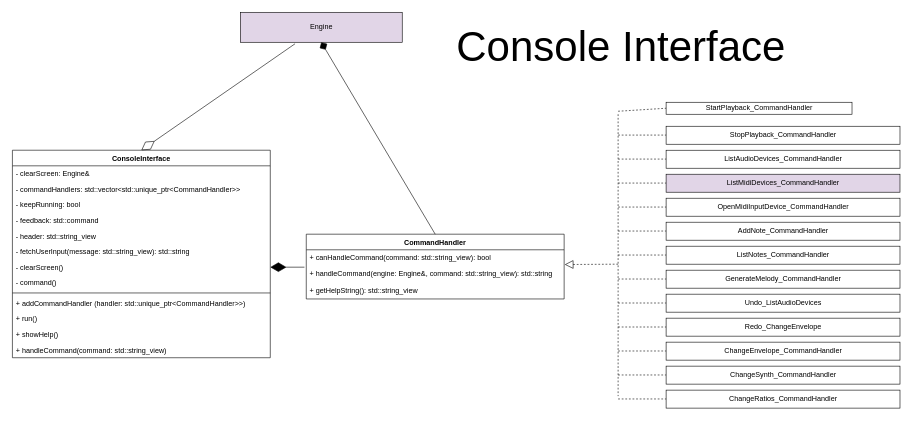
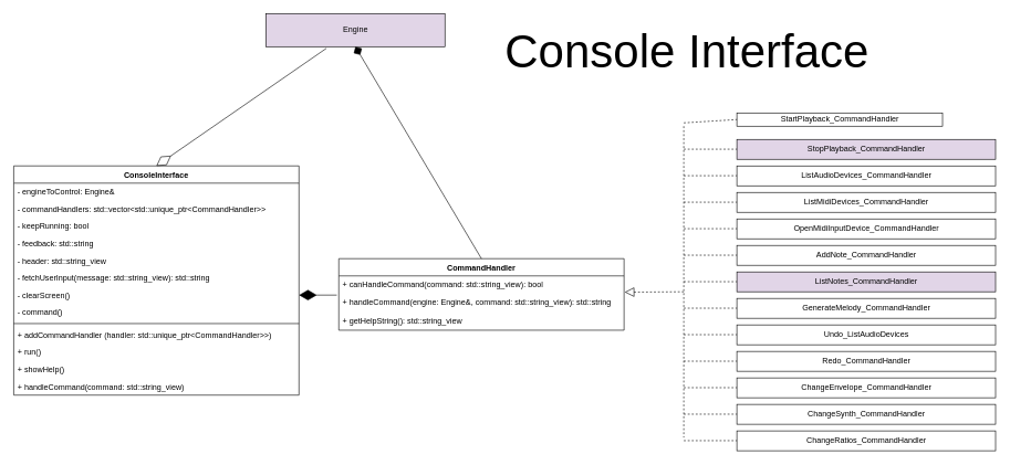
  <mxCell id="0" />
  <mxCell id="1" parent="0" />
  <mxCell id="2" value="ConsoleInterface" style="swimlane;fontStyle=1;align=center;verticalAlign=top;childLayout=stackLayout;horizontal=1;startSize=26;horizontalStack=0;resizeParent=1;resizeParentMax=0;resizeLast=0;collapsible=1;marginBottom=0;" vertex="1" parent="1"><mxGeometry x="20" y="250" width="430" height="346" as="geometry" /></mxCell>
- <mxCell id="3" value="- clearScreen: Engine&amp;" style="text;strokeColor=none;fillColor=none;align=left;verticalAlign=top;spacingLeft=4;spacingRight=4;overflow=hidden;rotatable=0;points=[[0,0.5],[1,0.5]];portConstraint=eastwest;" vertex="1" parent="2"><mxGeometry y="26" width="430" height="26" as="geometry" /></mxCell>
+ <mxCell id="3" value="- engineToControl: Engine&amp;" style="text;strokeColor=none;fillColor=none;align=left;verticalAlign=top;spacingLeft=4;spacingRight=4;overflow=hidden;rotatable=0;points=[[0,0.5],[1,0.5]];portConstraint=eastwest;" vertex="1" parent="2"><mxGeometry y="26" width="430" height="26" as="geometry" /></mxCell>
  <mxCell id="4" value="- commandHandlers: std::vector&lt;std::unique_ptr&lt;CommandHandler&gt;&gt;" style="text;strokeColor=none;fillColor=none;align=left;verticalAlign=top;spacingLeft=4;spacingRight=4;overflow=hidden;rotatable=0;points=[[0,0.5],[1,0.5]];portConstraint=eastwest;" vertex="1" parent="2"><mxGeometry y="52" width="430" height="26" as="geometry" /></mxCell>
  <mxCell id="5" value="- keepRunning: bool" style="text;strokeColor=none;fillColor=none;align=left;verticalAlign=top;spacingLeft=4;spacingRight=4;overflow=hidden;rotatable=0;points=[[0,0.5],[1,0.5]];portConstraint=eastwest;" vertex="1" parent="2"><mxGeometry y="78" width="430" height="26" as="geometry" /></mxCell>
- <mxCell id="6" value="- feedback: std::command" style="text;strokeColor=none;fillColor=none;align=left;verticalAlign=top;spacingLeft=4;spacingRight=4;overflow=hidden;rotatable=0;points=[[0,0.5],[1,0.5]];portConstraint=eastwest;" vertex="1" parent="2"><mxGeometry y="104" width="430" height="26" as="geometry" /></mxCell>
+ <mxCell id="6" value="- feedback: std::string" style="text;strokeColor=none;fillColor=none;align=left;verticalAlign=top;spacingLeft=4;spacingRight=4;overflow=hidden;rotatable=0;points=[[0,0.5],[1,0.5]];portConstraint=eastwest;" vertex="1" parent="2"><mxGeometry y="104" width="430" height="26" as="geometry" /></mxCell>
  <mxCell id="7" value="- header: std::string_view" style="text;strokeColor=none;fillColor=none;align=left;verticalAlign=top;spacingLeft=4;spacingRight=4;overflow=hidden;rotatable=0;points=[[0,0.5],[1,0.5]];portConstraint=eastwest;" vertex="1" parent="2"><mxGeometry y="130" width="430" height="26" as="geometry" /></mxCell>
  <mxCell id="8" value="- fetchUserInput(message: std::string_view): std::string" style="text;strokeColor=none;fillColor=none;align=left;verticalAlign=top;spacingLeft=4;spacingRight=4;overflow=hidden;rotatable=0;points=[[0,0.5],[1,0.5]];portConstraint=eastwest;" vertex="1" parent="2"><mxGeometry y="156" width="430" height="26" as="geometry" /></mxCell>
  <mxCell id="9" value="- clearScreen()" style="text;strokeColor=none;fillColor=none;align=left;verticalAlign=top;spacingLeft=4;spacingRight=4;overflow=hidden;rotatable=0;points=[[0,0.5],[1,0.5]];portConstraint=eastwest;" vertex="1" parent="2"><mxGeometry y="182" width="430" height="26" as="geometry" /></mxCell>
  <mxCell id="10" value="- command()" style="text;strokeColor=none;fillColor=none;align=left;verticalAlign=top;spacingLeft=4;spacingRight=4;overflow=hidden;rotatable=0;points=[[0,0.5],[1,0.5]];portConstraint=eastwest;" vertex="1" parent="2"><mxGeometry y="208" width="430" height="26" as="geometry" /></mxCell>
  <mxCell id="11" value="" style="line;strokeWidth=1;fillColor=none;align=left;verticalAlign=middle;spacingTop=-1;spacingLeft=3;spacingRight=3;rotatable=0;labelPosition=right;points=[];portConstraint=eastwest;" vertex="1" parent="2"><mxGeometry y="234" width="430" height="8" as="geometry" /></mxCell>
  <mxCell id="12" value="+ addCommandHandler (handler: std::unique_ptr&lt;CommandHandler&gt;&gt;)" style="text;strokeColor=none;fillColor=none;align=left;verticalAlign=top;spacingLeft=4;spacingRight=4;overflow=hidden;rotatable=0;points=[[0,0.5],[1,0.5]];portConstraint=eastwest;" vertex="1" parent="2"><mxGeometry y="242" width="430" height="26" as="geometry" /></mxCell>
  <mxCell id="13" value="+ run()" style="text;strokeColor=none;fillColor=none;align=left;verticalAlign=top;spacingLeft=4;spacingRight=4;overflow=hidden;rotatable=0;points=[[0,0.5],[1,0.5]];portConstraint=eastwest;" vertex="1" parent="2"><mxGeometry y="268" width="430" height="26" as="geometry" /></mxCell>
  <mxCell id="14" value="+ showHelp()" style="text;strokeColor=none;fillColor=none;align=left;verticalAlign=top;spacingLeft=4;spacingRight=4;overflow=hidden;rotatable=0;points=[[0,0.5],[1,0.5]];portConstraint=eastwest;" vertex="1" parent="2"><mxGeometry y="294" width="430" height="26" as="geometry" /></mxCell>
  <mxCell id="15" value="+ handleCommand(command: std::string_view)" style="text;strokeColor=none;fillColor=none;align=left;verticalAlign=top;spacingLeft=4;spacingRight=4;overflow=hidden;rotatable=0;points=[[0,0.5],[1,0.5]];portConstraint=eastwest;" vertex="1" parent="2"><mxGeometry y="320" width="430" height="26" as="geometry" /></mxCell>
  <mxCell id="16" value="CommandHandler" style="swimlane;fontStyle=1;align=center;verticalAlign=top;childLayout=stackLayout;horizontal=1;startSize=26;horizontalStack=0;resizeParent=1;resizeParentMax=0;resizeLast=0;collapsible=1;marginBottom=0;" vertex="1" parent="1"><mxGeometry x="510" y="390" width="430" height="108" as="geometry" /></mxCell>
  <mxCell id="17" value="+ canHandleCommand(command: std::string_view): bool" style="text;strokeColor=none;fillColor=none;align=left;verticalAlign=top;spacingLeft=4;spacingRight=4;overflow=hidden;rotatable=0;points=[[0,0.5],[1,0.5]];portConstraint=eastwest;" vertex="1" parent="16"><mxGeometry y="26" width="430" height="26" as="geometry" /></mxCell>
  <mxCell id="18" value="+ handleCommand(engine: Engine&amp;, command: std::string_view): std::string" style="text;strokeColor=none;fillColor=none;align=left;verticalAlign=top;spacingLeft=4;spacingRight=4;overflow=hidden;rotatable=0;points=[[0,0.5],[1,0.5]];portConstraint=eastwest;" vertex="1" parent="16"><mxGeometry y="52" width="430" height="28" as="geometry" /></mxCell>
  <mxCell id="19" value="+ getHelpString(): std::string_view" style="text;strokeColor=none;fillColor=none;align=left;verticalAlign=top;spacingLeft=4;spacingRight=4;overflow=hidden;rotatable=0;points=[[0,0.5],[1,0.5]];portConstraint=eastwest;" vertex="1" parent="16"><mxGeometry y="80" width="430" height="28" as="geometry" /></mxCell>
  <mxCell id="20" value="Engine" style="html=1;fillColor=#e1d5e7;" vertex="1" parent="1"><mxGeometry x="400" y="20" width="270" height="50" as="geometry" /></mxCell>
  <mxCell id="21" value="" style="endArrow=diamondThin;endFill=1;endSize=24;html=1;entryX=1;entryY=0.5;entryDx=0;entryDy=0;exitX=-0.007;exitY=0.107;exitDx=0;exitDy=0;exitPerimeter=0;" edge="1" parent="1" source="18" target="9"><mxGeometry width="160" relative="1" as="geometry"><mxPoint x="570" y="420" as="sourcePoint" /><mxPoint x="730" y="420" as="targetPoint" /></mxGeometry></mxCell>
  <mxCell id="22" value="" style="endArrow=diamond;endFill=1;endSize=12;html=1;exitX=0.5;exitY=0;exitDx=0;exitDy=0;entryX=0.5;entryY=1;entryDx=0;entryDy=0;" edge="1" parent="1" source="16" target="20"><mxGeometry width="160" relative="1" as="geometry"><mxPoint x="160" y="160" as="sourcePoint" /><mxPoint x="320" y="160" as="targetPoint" /></mxGeometry></mxCell>
  <mxCell id="23" value="" style="endArrow=diamondThin;endFill=0;endSize=24;html=1;exitX=0.338;exitY=1.05;exitDx=0;exitDy=0;exitPerimeter=0;entryX=0.5;entryY=0;entryDx=0;entryDy=0;" edge="1" parent="1" source="20" target="2"><mxGeometry width="160" relative="1" as="geometry"><mxPoint x="240" y="190" as="sourcePoint" /><mxPoint x="400" y="190" as="targetPoint" /></mxGeometry></mxCell>
  <mxCell id="24" value="&lt;span&gt;StartPlayback_CommandHandler&lt;/span&gt;" style="html=1;" vertex="1" parent="1"><mxGeometry x="1110" y="170" width="310" height="20" as="geometry" /></mxCell>
- <mxCell id="25" value="&lt;span&gt;StopPlayback_CommandHandler&lt;/span&gt;" style="html=1;" vertex="1" parent="1"><mxGeometry x="1110" y="210" width="390" height="30" as="geometry" /></mxCell>
+ <mxCell id="25" value="&lt;span&gt;StopPlayback_CommandHandler&lt;/span&gt;" style="html=1;fillColor=#e1d5e7;" vertex="1" parent="1"><mxGeometry x="1110" y="210" width="390" height="30" as="geometry" /></mxCell>
  <mxCell id="26" value="&lt;span&gt;ListAudioDevices_CommandHandler&lt;/span&gt;" style="html=1;" vertex="1" parent="1"><mxGeometry x="1110" y="250" width="390" height="30" as="geometry" /></mxCell>
- <mxCell id="27" value="&lt;span&gt;ListMidiDevices_CommandHandler&lt;/span&gt;" style="html=1;fillColor=#e1d5e7;" vertex="1" parent="1"><mxGeometry x="1110" y="290" width="390" height="30" as="geometry" /></mxCell>
+ <mxCell id="27" value="&lt;span&gt;ListMidiDevices_CommandHandler&lt;/span&gt;" style="html=1;" vertex="1" parent="1"><mxGeometry x="1110" y="290" width="390" height="30" as="geometry" /></mxCell>
  <mxCell id="28" value="&lt;span&gt;OpenMidiInputDevice_CommandHandler&lt;/span&gt;" style="html=1;" vertex="1" parent="1"><mxGeometry x="1110" y="330" width="390" height="30" as="geometry" /></mxCell>
  <mxCell id="29" value="&lt;span&gt;AddNote_CommandHandler&lt;/span&gt;" style="html=1;" vertex="1" parent="1"><mxGeometry x="1110" y="370" width="390" height="30" as="geometry" /></mxCell>
- <mxCell id="30" value="&lt;div&gt;ListNotes_CommandHandler&lt;/div&gt;" style="html=1;" vertex="1" parent="1"><mxGeometry x="1110" y="410" width="390" height="30" as="geometry" /></mxCell>
+ <mxCell id="30" value="&lt;div&gt;ListNotes_CommandHandler&lt;/div&gt;" style="html=1;fillColor=#e1d5e7;" vertex="1" parent="1"><mxGeometry x="1110" y="410" width="390" height="30" as="geometry" /></mxCell>
  <mxCell id="31" value="&lt;span&gt;GenerateMelody_CommandHandler&lt;/span&gt;" style="html=1;" vertex="1" parent="1"><mxGeometry x="1110" y="450" width="390" height="30" as="geometry" /></mxCell>
  <mxCell id="32" value="&lt;span&gt;Undo_ListAudioDevices&lt;/span&gt;" style="html=1;" vertex="1" parent="1"><mxGeometry x="1110" y="490" width="390" height="30" as="geometry" /></mxCell>
- <mxCell id="33" value="&lt;span&gt;Redo_ChangeEnvelope&lt;/span&gt;" style="html=1;" vertex="1" parent="1"><mxGeometry x="1110" y="530" width="390" height="30" as="geometry" /></mxCell>
+ <mxCell id="33" value="&lt;span&gt;Redo_CommandHandler&lt;/span&gt;" style="html=1;" vertex="1" parent="1"><mxGeometry x="1110" y="530" width="390" height="30" as="geometry" /></mxCell>
  <mxCell id="34" value="&lt;span&gt;ChangeEnvelope_CommandHandler&lt;/span&gt;" style="html=1;" vertex="1" parent="1"><mxGeometry x="1110" y="570" width="390" height="30" as="geometry" /></mxCell>
  <mxCell id="35" value="&lt;span&gt;ChangeSynth_CommandHandler&lt;/span&gt;" style="html=1;" vertex="1" parent="1"><mxGeometry x="1110" y="610" width="390" height="30" as="geometry" /></mxCell>
  <mxCell id="36" value="&lt;span&gt;ChangeRatios_CommandHandler&lt;/span&gt;" style="html=1;" vertex="1" parent="1"><mxGeometry x="1110" y="650" width="390" height="30" as="geometry" /></mxCell>
  <mxCell id="37" value="" style="endArrow=none;dashed=1;html=1;entryX=0;entryY=0.5;entryDx=0;entryDy=0;" edge="1" parent="1" target="24"><mxGeometry width="50" height="50" relative="1" as="geometry"><mxPoint x="1030" y="185" as="sourcePoint" /><mxPoint x="1020" y="240" as="targetPoint" /></mxGeometry></mxCell>
  <mxCell id="38" value="" style="endArrow=none;dashed=1;html=1;entryX=0;entryY=0.5;entryDx=0;entryDy=0;" edge="1" parent="1"><mxGeometry width="50" height="50" relative="1" as="geometry"><mxPoint x="1030" y="224.76" as="sourcePoint" /><mxPoint x="1110" y="224.76" as="targetPoint" /></mxGeometry></mxCell>
  <mxCell id="39" value="" style="endArrow=none;dashed=1;html=1;entryX=0;entryY=0.5;entryDx=0;entryDy=0;" edge="1" parent="1"><mxGeometry width="50" height="50" relative="1" as="geometry"><mxPoint x="1030" y="264.76" as="sourcePoint" /><mxPoint x="1110" y="264.76" as="targetPoint" /></mxGeometry></mxCell>
  <mxCell id="40" value="" style="endArrow=none;dashed=1;html=1;entryX=0;entryY=0.5;entryDx=0;entryDy=0;" edge="1" parent="1"><mxGeometry width="50" height="50" relative="1" as="geometry"><mxPoint x="1030" y="304.76" as="sourcePoint" /><mxPoint x="1110" y="304.76" as="targetPoint" /></mxGeometry></mxCell>
  <mxCell id="41" value="" style="endArrow=none;dashed=1;html=1;entryX=0;entryY=0.5;entryDx=0;entryDy=0;" edge="1" parent="1"><mxGeometry width="50" height="50" relative="1" as="geometry"><mxPoint x="1030" y="344.76" as="sourcePoint" /><mxPoint x="1110" y="344.76" as="targetPoint" /></mxGeometry></mxCell>
  <mxCell id="42" value="" style="endArrow=none;dashed=1;html=1;entryX=0;entryY=0.5;entryDx=0;entryDy=0;" edge="1" parent="1"><mxGeometry width="50" height="50" relative="1" as="geometry"><mxPoint x="1030" y="384.76" as="sourcePoint" /><mxPoint x="1110" y="384.76" as="targetPoint" /></mxGeometry></mxCell>
  <mxCell id="43" value="" style="endArrow=none;dashed=1;html=1;entryX=0;entryY=0.5;entryDx=0;entryDy=0;" edge="1" parent="1"><mxGeometry width="50" height="50" relative="1" as="geometry"><mxPoint x="1030" y="424.76" as="sourcePoint" /><mxPoint x="1110" y="424.76" as="targetPoint" /></mxGeometry></mxCell>
  <mxCell id="44" value="" style="endArrow=none;dashed=1;html=1;entryX=0;entryY=0.5;entryDx=0;entryDy=0;" edge="1" parent="1"><mxGeometry width="50" height="50" relative="1" as="geometry"><mxPoint x="1030" y="464.76" as="sourcePoint" /><mxPoint x="1110" y="464.76" as="targetPoint" /></mxGeometry></mxCell>
  <mxCell id="45" value="" style="endArrow=none;dashed=1;html=1;entryX=0;entryY=0.5;entryDx=0;entryDy=0;" edge="1" parent="1"><mxGeometry width="50" height="50" relative="1" as="geometry"><mxPoint x="1030" y="504.76" as="sourcePoint" /><mxPoint x="1110" y="504.76" as="targetPoint" /></mxGeometry></mxCell>
  <mxCell id="46" value="" style="endArrow=none;dashed=1;html=1;entryX=0;entryY=0.5;entryDx=0;entryDy=0;" edge="1" parent="1"><mxGeometry width="50" height="50" relative="1" as="geometry"><mxPoint x="1030" y="544.76" as="sourcePoint" /><mxPoint x="1110" y="544.76" as="targetPoint" /></mxGeometry></mxCell>
  <mxCell id="47" value="" style="endArrow=none;dashed=1;html=1;entryX=0;entryY=0.5;entryDx=0;entryDy=0;" edge="1" parent="1"><mxGeometry width="50" height="50" relative="1" as="geometry"><mxPoint x="1030" y="584.76" as="sourcePoint" /><mxPoint x="1110" y="584.76" as="targetPoint" /></mxGeometry></mxCell>
  <mxCell id="48" value="" style="endArrow=none;dashed=1;html=1;entryX=0;entryY=0.5;entryDx=0;entryDy=0;" edge="1" parent="1"><mxGeometry width="50" height="50" relative="1" as="geometry"><mxPoint x="1030" y="624.76" as="sourcePoint" /><mxPoint x="1110" y="624.76" as="targetPoint" /></mxGeometry></mxCell>
  <mxCell id="49" value="" style="endArrow=none;dashed=1;html=1;entryX=0;entryY=0.5;entryDx=0;entryDy=0;" edge="1" parent="1"><mxGeometry width="50" height="50" relative="1" as="geometry"><mxPoint x="1030" y="664.76" as="sourcePoint" /><mxPoint x="1110" y="664.76" as="targetPoint" /></mxGeometry></mxCell>
  <mxCell id="50" value="" style="endArrow=none;dashed=1;html=1;" edge="1" parent="1"><mxGeometry width="50" height="50" relative="1" as="geometry"><mxPoint x="1030" y="190" as="sourcePoint" /><mxPoint x="1030" y="660" as="targetPoint" /></mxGeometry></mxCell>
  <mxCell id="51" value="" style="endArrow=block;dashed=1;endFill=0;endSize=12;html=1;entryX=1.002;entryY=0.947;entryDx=0;entryDy=0;entryPerimeter=0;" edge="1" parent="1" target="17"><mxGeometry width="160" relative="1" as="geometry"><mxPoint x="1030" y="440" as="sourcePoint" /><mxPoint x="960" y="580" as="targetPoint" /></mxGeometry></mxCell>
  <mxCell id="52" value="&lt;font style=&quot;font-size: 70px&quot;&gt;Console Interface&lt;/font&gt;" style="text;html=1;strokeColor=none;fillColor=none;align=center;verticalAlign=middle;whiteSpace=wrap;rounded=0;fontSize=100;" vertex="1" parent="1"><mxGeometry x="750" y="20" width="570" height="90" as="geometry" /></mxCell>
